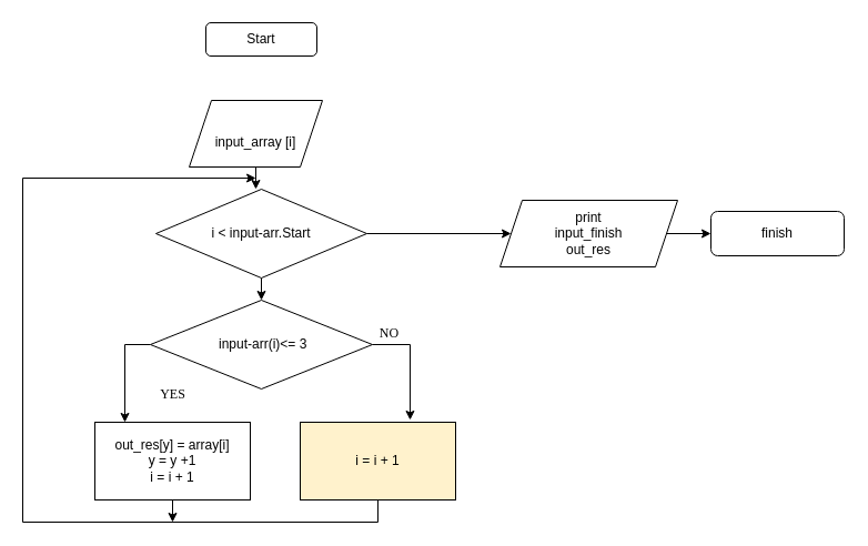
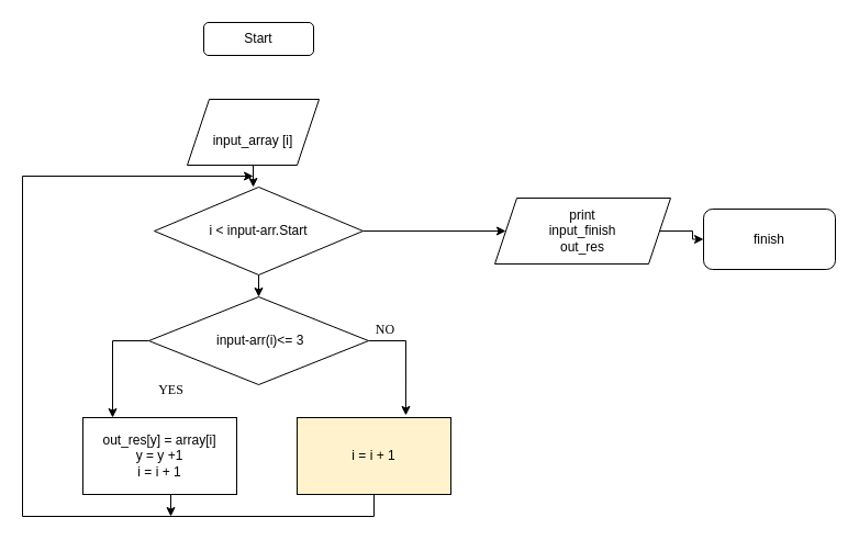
  <mxCell id="0" />
  <mxCell id="1" parent="0" />
  <mxCell id="2" value="Start" style="rounded=1;whiteSpace=wrap;html=1;" parent="1" vertex="1"><mxGeometry x="185" y="20" width="100" height="30" as="geometry" /></mxCell>
  <mxCell id="3" value="&amp;nbsp;&lt;br&gt;input_array [i]" style="shape=parallelogram;perimeter=parallelogramPerimeter;whiteSpace=wrap;html=1;fixedSize=1;" parent="1" vertex="1"><mxGeometry x="170" y="90" width="120" height="60" as="geometry" /></mxCell>
  <mxCell id="4" value="" style="edgeStyle=orthogonalEdgeStyle;rounded=0;orthogonalLoop=1;jettySize=auto;html=1;fontFamily=Verdana;" parent="1" target="6" edge="1"><mxGeometry relative="1" as="geometry"><Array as="points"><mxPoint x="240" y="250" /><mxPoint x="240" y="250" /></Array><mxPoint x="240" y="240" as="sourcePoint" /></mxGeometry></mxCell>
  <mxCell id="5" style="edgeStyle=orthogonalEdgeStyle;rounded=0;orthogonalLoop=1;jettySize=auto;html=1;exitX=0.5;exitY=1;exitDx=0;exitDy=0;entryX=0.5;entryY=0;entryDx=0;entryDy=0;" parent="1" source="6" target="18" edge="1"><mxGeometry relative="1" as="geometry" /></mxCell>
  <mxCell id="6" value="i &amp;lt; input-arr.Start" style="rhombus;whiteSpace=wrap;html=1;" parent="1" vertex="1"><mxGeometry x="140" y="170" width="190" height="80" as="geometry" /></mxCell>
  <mxCell id="7" style="edgeStyle=orthogonalEdgeStyle;rounded=0;orthogonalLoop=1;jettySize=auto;html=1;exitX=0.5;exitY=1;exitDx=0;exitDy=0;" parent="1" source="8" edge="1"><mxGeometry relative="1" as="geometry"><mxPoint x="155" y="470" as="targetPoint" /></mxGeometry></mxCell>
- <mxCell id="8" value="out_res[y] = array[i]&lt;br&gt;y = y +1&lt;br&gt;i = i + 1" style="rounded=0;whiteSpace=wrap;html=1;" parent="1" vertex="1"><mxGeometry x="85" y="380" width="140" height="70" as="geometry" /></mxCell>
+ <mxCell id="8" value="out_res[y] = array[i]&lt;br&gt;y = y +1&lt;br&gt;i = i + 1" style="rounded=0;whiteSpace=wrap;html=1;" parent="1" vertex="1"><mxGeometry x="75" y="380" width="140" height="70" as="geometry" /></mxCell>
  <mxCell id="9" style="edgeStyle=orthogonalEdgeStyle;rounded=0;orthogonalLoop=1;jettySize=auto;html=1;exitX=1;exitY=0.5;exitDx=0;exitDy=0;entryX=0;entryY=0.5;entryDx=0;entryDy=0;" parent="1" source="10" target="15" edge="1"><mxGeometry relative="1" as="geometry" /></mxCell>
  <mxCell id="10" value="print &lt;br&gt;input_finish&lt;br&gt;out_res" style="shape=parallelogram;perimeter=parallelogramPerimeter;whiteSpace=wrap;html=1;fixedSize=1;" parent="1" vertex="1"><mxGeometry x="450" y="180" width="160" height="60" as="geometry" /></mxCell>
  <mxCell id="11" value="" style="endArrow=classic;html=1;rounded=0;fontFamily=Verdana;exitX=0.5;exitY=1;exitDx=0;exitDy=0;entryX=0.5;entryY=0;entryDx=0;entryDy=0;" parent="1" source="3" edge="1"><mxGeometry width="50" height="50" relative="1" as="geometry"><mxPoint x="360" y="190" as="sourcePoint" /><mxPoint x="230" y="170" as="targetPoint" /></mxGeometry></mxCell>
  <mxCell id="12" value="" style="endArrow=classic;html=1;rounded=0;fontFamily=Verdana;exitX=1;exitY=0.5;exitDx=0;exitDy=0;" parent="1" source="6" edge="1"><mxGeometry width="50" height="50" relative="1" as="geometry"><mxPoint x="240" y="170" as="sourcePoint" /><mxPoint x="460" y="210" as="targetPoint" /><Array as="points" /></mxGeometry></mxCell>
  <mxCell id="13" value="YES" style="text;html=1;align=center;verticalAlign=middle;resizable=0;points=[];autosize=1;strokeColor=none;fillColor=none;fontFamily=Verdana;" parent="1" vertex="1"><mxGeometry x="130" y="340" width="50" height="30" as="geometry" /></mxCell>
  <mxCell id="14" value="NO" style="text;html=1;align=center;verticalAlign=middle;resizable=0;points=[];autosize=1;strokeColor=none;fillColor=none;fontFamily=Verdana;" parent="1" vertex="1"><mxGeometry x="330" y="285" width="40" height="30" as="geometry" /></mxCell>
- <mxCell id="15" value="finish" style="rounded=1;whiteSpace=wrap;html=1;" parent="1" vertex="1"><mxGeometry x="640" y="190" width="120" height="40" as="geometry" /></mxCell>
+ <mxCell id="15" value="finish" style="rounded=1;whiteSpace=wrap;html=1;" parent="1" vertex="1"><mxGeometry x="640" y="190" width="120" height="55" as="geometry" /></mxCell>
  <mxCell id="16" style="edgeStyle=orthogonalEdgeStyle;rounded=0;orthogonalLoop=1;jettySize=auto;html=1;exitX=1;exitY=0.5;exitDx=0;exitDy=0;entryX=0.707;entryY=-0.029;entryDx=0;entryDy=0;entryPerimeter=0;" parent="1" source="18" target="20" edge="1"><mxGeometry relative="1" as="geometry" /></mxCell>
  <mxCell id="17" style="edgeStyle=orthogonalEdgeStyle;rounded=0;orthogonalLoop=1;jettySize=auto;html=1;exitX=0;exitY=0.5;exitDx=0;exitDy=0;entryX=0.193;entryY=0;entryDx=0;entryDy=0;entryPerimeter=0;" parent="1" source="18" target="8" edge="1"><mxGeometry relative="1" as="geometry" /></mxCell>
  <mxCell id="18" value="&amp;nbsp;input-arr(i)&amp;lt;= 3" style="rhombus;whiteSpace=wrap;html=1;" parent="1" vertex="1"><mxGeometry x="135" y="270" width="200" height="80" as="geometry" /></mxCell>
  <mxCell id="19" style="edgeStyle=orthogonalEdgeStyle;rounded=0;orthogonalLoop=1;jettySize=auto;html=1;exitX=0.5;exitY=1;exitDx=0;exitDy=0;entryX=0.474;entryY=-0.125;entryDx=0;entryDy=0;entryPerimeter=0;" parent="1" source="20" target="6" edge="1"><mxGeometry relative="1" as="geometry"><mxPoint x="50" y="170" as="targetPoint" /><Array as="points"><mxPoint x="340" y="470" /><mxPoint x="20" y="470" /><mxPoint x="20" y="160" /></Array></mxGeometry></mxCell>
  <mxCell id="20" value="i = i + 1" style="rounded=0;whiteSpace=wrap;html=1;fillColor=#fff2cc;" parent="1" vertex="1"><mxGeometry x="270" y="380" width="140" height="70" as="geometry" /></mxCell>
